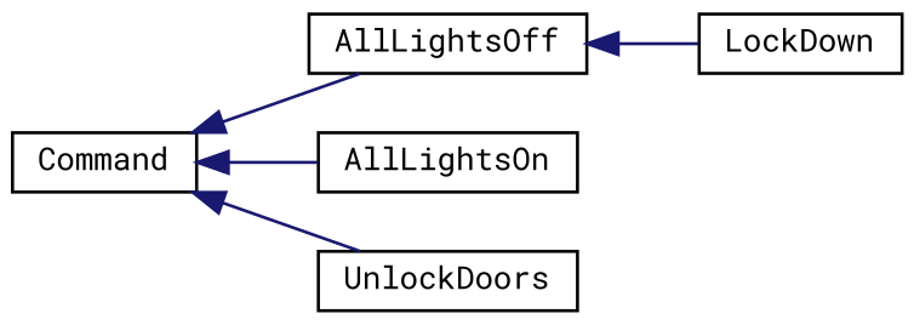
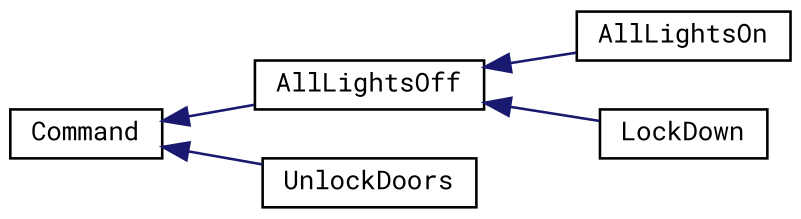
  digraph {
    fontname="Roboto Mono"
    rankdir=LR
    node [color=black fillcolor=white fontname="Roboto Mono" fontsize=10 shape=record style=filled]
    edge [color=midnightblue dir=back fontname="Roboto Mono" fontsize=10 labelfontname=Helvetica labelfontsize=10 style=solid]
    n1 [height=0.2 label=Command width=0.4]
    n2 [height=0.2 label=AllLightsOff width=0.4]
    n3 [height=0.2 label=AllLightsOn width=0.4]
    n4 [height=0.2 label=UnlockDoors width=0.4]
    n5 [height=0.2 label=LockDown width=0.4]
    n1 -> n2
-   n1 -> n3
+   n2 -> n3
    n1 -> n4
    n2 -> n5
  }
